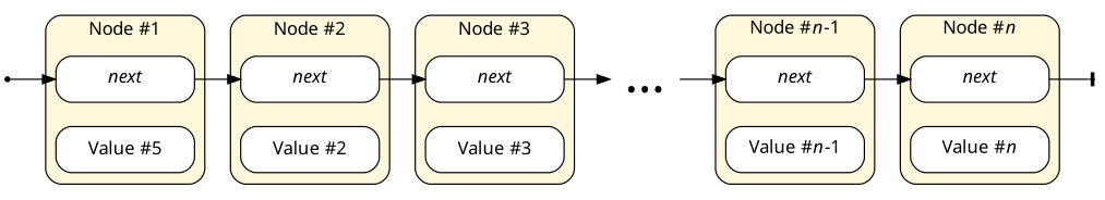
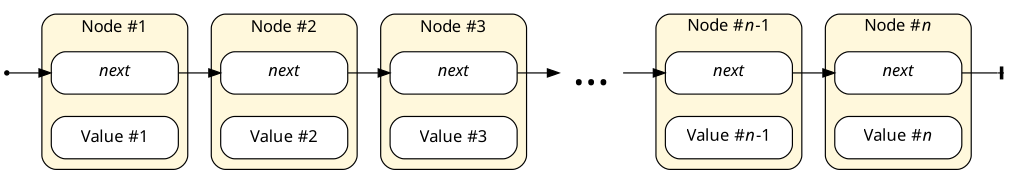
  digraph {
    compound=true
    fontname="Book Antiqua"
    rankdir=LR
    style="filled, rounded"
    node [fillcolor=white fontname="Book Antiqua" shape=record style="filled, rounded"]
    edge [fontname="Book Antiqua"]
    n1 [label=<<I>next</I>> width=1.5]
-   n2 [label="Value #5" width=1.5]
+   n2 [label="Value #1" width=1.5]
    n3 [label=<<I>next</I>> width=1.5]
    n4 [label="Value #2" width=1.5]
    n5 [label=<<I>next</I>> width=1.5]
    n6 [label="Value #3" width=1.5]
    n7 [label=<<I>next</I>> width=1.5]
    n8 [label=<Value #<I>n</I>-1> width=1.5]
    n9 [label=<<I>next</I>> width=1.5]
    n10 [label=<Value #<I>n</I>> width=1.5]
    Head [shape=point fillcolor=""]
    Tail [shape=point style=invis fillcolor=""]
    n13 [fontsize=40.0 label="…" shape=plaintext]
    subgraph cluster_1 {
      bgcolor=cornsilk
      label="Node #1"
      rankdir=UD
      n1
      n2
    }
    subgraph cluster_2 {
      bgcolor=cornsilk
      label="Node #2"
      rankdir=UD
      n3
      n4
    }
    subgraph cluster_3 {
      bgcolor=cornsilk
      label="Node #3"
      rankdir=UD
      n5
      n6
    }
    subgraph cluster_4 {
      bgcolor=cornsilk
      label=<Node #<I>n</I>-1>
      rankdir=UD
      n7
      n8
    }
    subgraph cluster_5 {
      bgcolor=cornsilk
      label=<Node #<I>n</I>>
      rankdir=UD
      n9
      n10
    }
    n1 -> n3
    n3 -> n5
    n5 -> n13
    n7 -> n9
    n9 -> Tail [arrowhead=tee]
    Head -> n1
    n13 -> n7
  }
